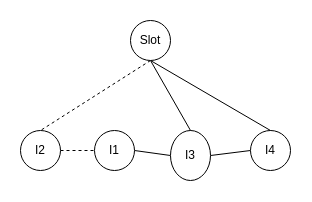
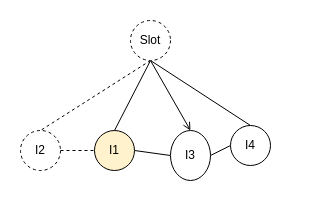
  <mxCell id="0" />
  <mxCell id="1" parent="0" />
  <mxCell id="2" style="edgeStyle=none;shape=connector;rounded=0;orthogonalLoop=1;jettySize=auto;html=1;exitX=1;exitY=0.5;exitDx=0;exitDy=0;entryX=0;entryY=0.5;entryDx=0;entryDy=0;labelBackgroundColor=default;strokeColor=default;fontFamily=Helvetica;fontSize=11;fontColor=default;startArrow=none;startFill=0;endArrow=none;endFill=0;dashed=1;" edge="1" parent="1" source="3" target="5"><mxGeometry relative="1" as="geometry" /></mxCell>
- <mxCell id="3" value="I2" style="ellipse;whiteSpace=wrap;html=1;aspect=fixed;" vertex="1" parent="1"><mxGeometry x="20" y="130" width="40" height="40" as="geometry" /></mxCell>
+ <mxCell id="3" value="I2" style="ellipse;whiteSpace=wrap;html=1;aspect=fixed;dashed=1;" vertex="1" parent="1"><mxGeometry x="20" y="130" width="40" height="40" as="geometry" /></mxCell>
  <mxCell id="4" style="edgeStyle=none;shape=connector;rounded=0;orthogonalLoop=1;jettySize=auto;html=1;exitX=1;exitY=0.5;exitDx=0;exitDy=0;entryX=0;entryY=0.5;entryDx=0;entryDy=0;labelBackgroundColor=default;strokeColor=default;fontFamily=Helvetica;fontSize=11;fontColor=default;startArrow=none;startFill=0;endArrow=none;endFill=0;" edge="1" parent="1" source="5" target="7"><mxGeometry relative="1" as="geometry" /></mxCell>
- <mxCell id="5" value="I1" style="ellipse;whiteSpace=wrap;html=1;aspect=fixed;" vertex="1" parent="1"><mxGeometry x="94" y="130" width="40" height="40" as="geometry" /></mxCell>
+ <mxCell id="5" value="I1" style="ellipse;whiteSpace=wrap;html=1;aspect=fixed;fillColor=#fff2cc;" vertex="1" parent="1"><mxGeometry x="94" y="130" width="40" height="40" as="geometry" /></mxCell>
  <mxCell id="6" style="edgeStyle=none;shape=connector;rounded=0;orthogonalLoop=1;jettySize=auto;html=1;exitX=1;exitY=0.5;exitDx=0;exitDy=0;entryX=0;entryY=0.5;entryDx=0;entryDy=0;labelBackgroundColor=default;strokeColor=default;fontFamily=Helvetica;fontSize=11;fontColor=default;startArrow=none;startFill=0;endArrow=none;endFill=0;" edge="1" parent="1" source="7" target="8"><mxGeometry relative="1" as="geometry" /></mxCell>
  <mxCell id="7" value="I3" style="ellipse;whiteSpace=wrap;html=1;aspect=fixed;" vertex="1" parent="1"><mxGeometry x="170" y="130" width="40" height="50" as="geometry" /></mxCell>
- <mxCell id="8" value="I4" style="ellipse;whiteSpace=wrap;html=1;aspect=fixed;" vertex="1" parent="1"><mxGeometry x="250" y="130" width="40" height="40" as="geometry" /></mxCell>
- <mxCell id="10" style="rounded=0;orthogonalLoop=1;jettySize=auto;html=1;exitX=0.5;exitY=1;exitDx=0;exitDy=0;entryX=0.5;entryY=0;entryDx=0;entryDy=0;startArrow=none;startFill=0;endArrow=none;endFill=0;" edge="1" parent="1" source="13" target="7"><mxGeometry relative="1" as="geometry" /></mxCell>
+ <mxCell id="8" value="I4" style="ellipse;whiteSpace=wrap;html=1;aspect=fixed;" vertex="1" parent="1"><mxGeometry x="230" y="125" width="40" height="40" as="geometry" /></mxCell>
+ <mxCell id="9" style="rounded=0;orthogonalLoop=1;jettySize=auto;html=1;exitX=0.5;exitY=1;exitDx=0;exitDy=0;entryX=0.5;entryY=0;entryDx=0;entryDy=0;strokeColor=default;endArrow=none;endFill=0;" edge="1" parent="1" source="13" target="5"><mxGeometry relative="1" as="geometry" /></mxCell>
+ <mxCell id="10" style="rounded=0;orthogonalLoop=1;jettySize=auto;html=1;exitX=0.5;exitY=1;exitDx=0;exitDy=0;entryX=0.5;entryY=0;entryDx=0;entryDy=0;startArrow=none;startFill=0;endArrow=open;endFill=0;" edge="1" parent="1" source="13" target="7"><mxGeometry relative="1" as="geometry" /></mxCell>
  <mxCell id="11" style="rounded=0;orthogonalLoop=1;jettySize=auto;html=1;exitX=0.5;exitY=1;exitDx=0;exitDy=0;entryX=0.5;entryY=0;entryDx=0;entryDy=0;startArrow=none;startFill=0;endArrow=none;endFill=0;" edge="1" parent="1" source="13" target="8"><mxGeometry relative="1" as="geometry" /></mxCell>
  <mxCell id="12" style="edgeStyle=none;shape=connector;rounded=0;orthogonalLoop=1;jettySize=auto;html=1;entryX=0.5;entryY=0;entryDx=0;entryDy=0;labelBackgroundColor=default;strokeColor=default;fontFamily=Helvetica;fontSize=11;fontColor=default;startArrow=none;startFill=0;endArrow=none;endFill=0;dashed=1;exitX=0.5;exitY=1;exitDx=0;exitDy=0;" edge="1" parent="1" source="13" target="3"><mxGeometry relative="1" as="geometry" /></mxCell>
- <mxCell id="13" value="Slot" style="ellipse;whiteSpace=wrap;html=1;aspect=fixed;" vertex="1" parent="1"><mxGeometry x="130" y="20" width="40" height="40" as="geometry" /></mxCell>
+ <mxCell id="13" value="Slot" style="ellipse;whiteSpace=wrap;html=1;aspect=fixed;dashed=1;" vertex="1" parent="1"><mxGeometry x="130" y="20" width="40" height="40" as="geometry" /></mxCell>
